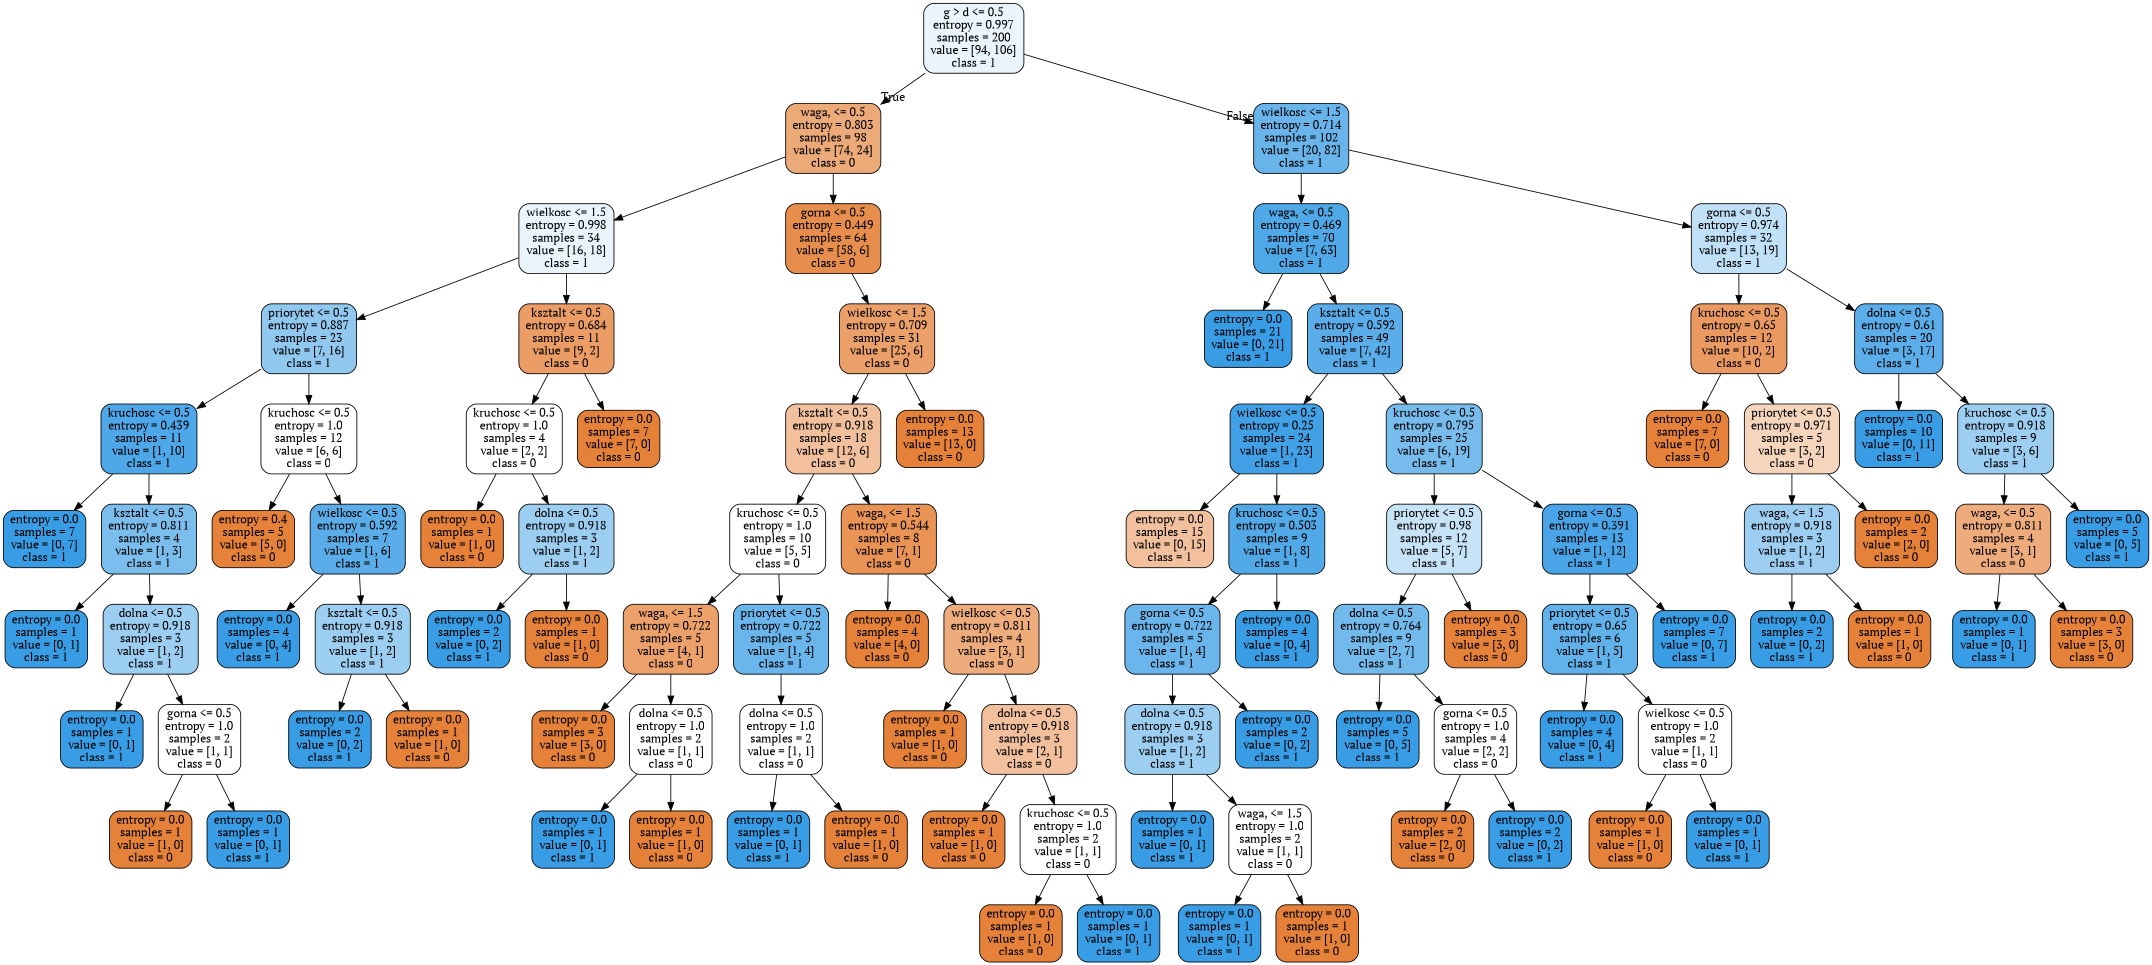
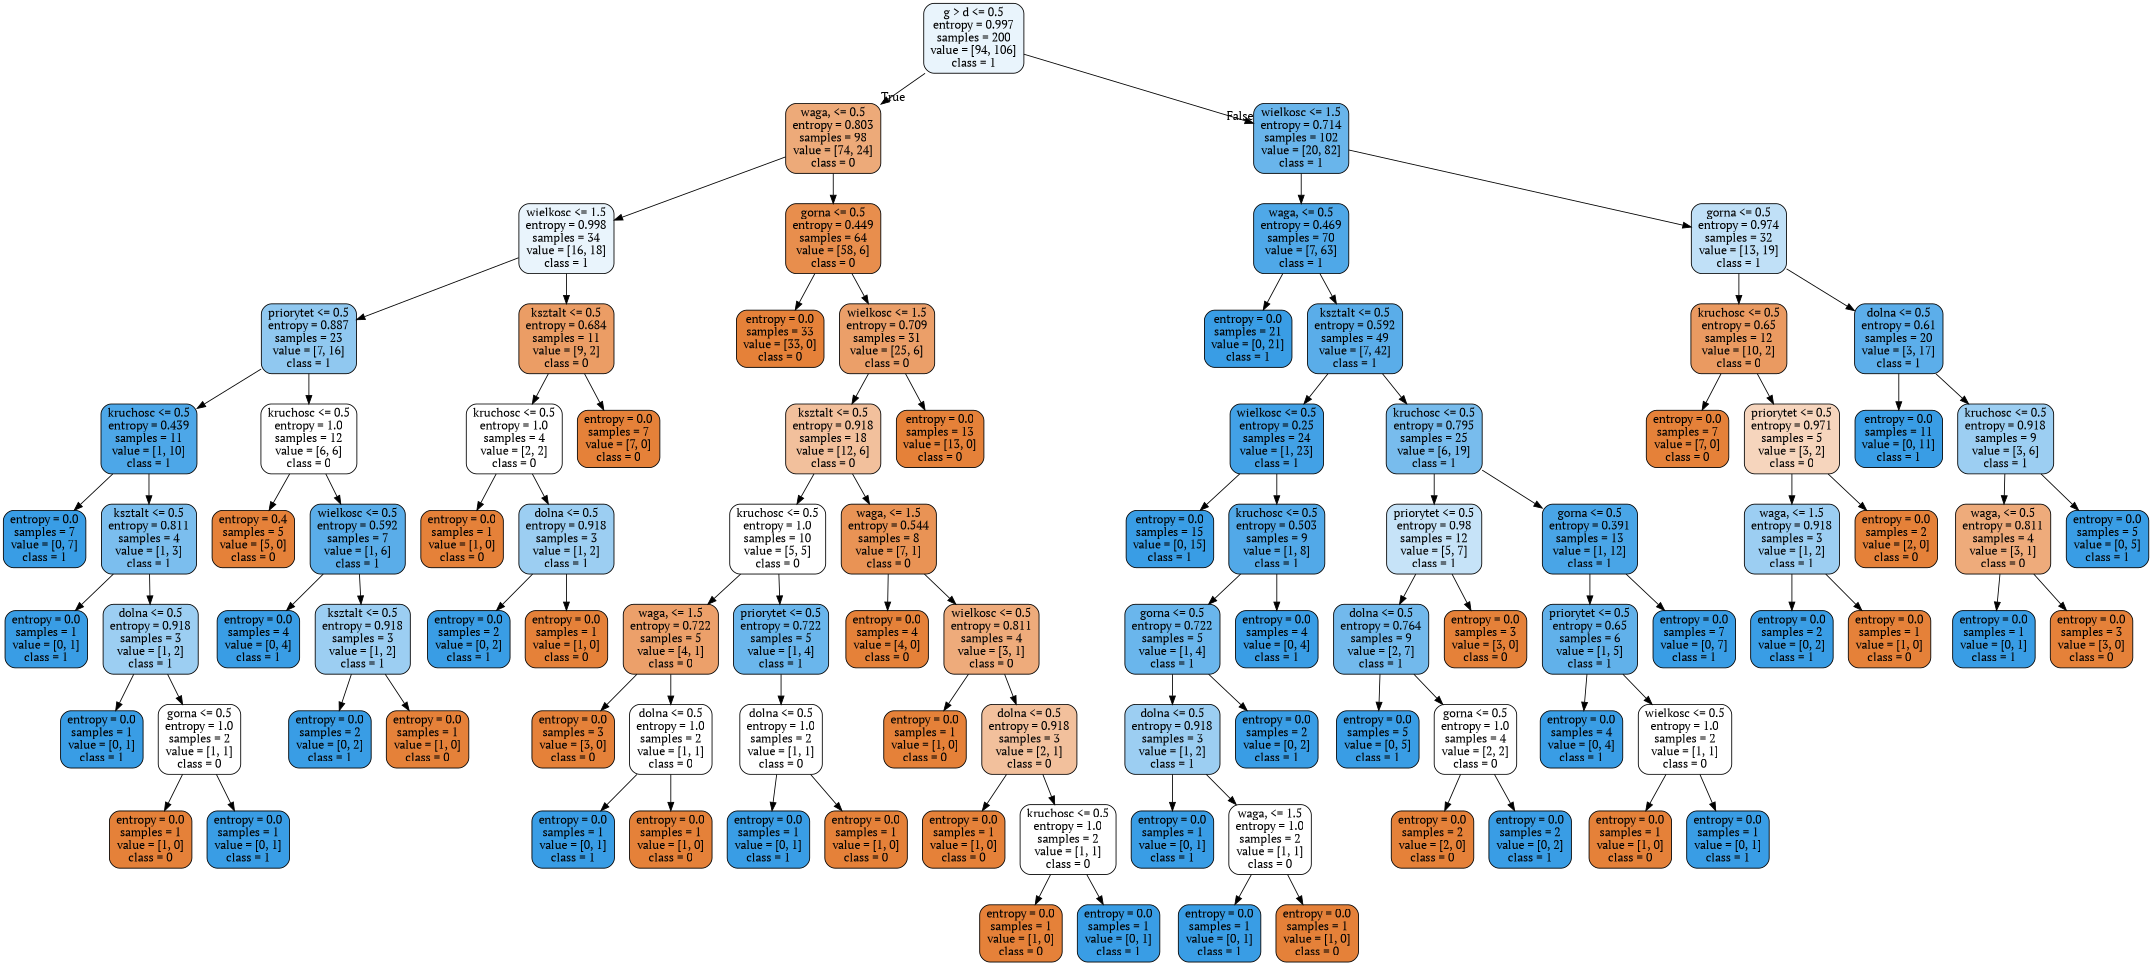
  digraph {
    fontname="PT Serif"
    node [color=black fillcolor="#399de5" fontname="PT Serif" shape=box style="filled, rounded"]
    edge [fontname="PT Serif"]
    n1 [fillcolor="#e9f4fc" label="g > d <= 0.5\nentropy = 0.997\nsamples = 200\nvalue = [94, 106]\nclass = 1"]
    n2 [fillcolor="#edaa79" label="waga, <= 0.5\nentropy = 0.803\nsamples = 98\nvalue = [74, 24]\nclass = 0"]
    n3 [fillcolor="#69b5eb" label="wielkosc <= 1.5\nentropy = 0.714\nsamples = 102\nvalue = [20, 82]\nclass = 1"]
    n4 [fillcolor="#e9f4fc" label="wielkosc <= 1.5\nentropy = 0.998\nsamples = 34\nvalue = [16, 18]\nclass = 1"]
    n5 [fillcolor="#e88e4d" label="gorna <= 0.5\nentropy = 0.449\nsamples = 64\nvalue = [58, 6]\nclass = 0"]
    n6 [fillcolor="#4fa8e8" label="waga, <= 0.5\nentropy = 0.469\nsamples = 70\nvalue = [7, 63]\nclass = 1"]
    n7 [fillcolor="#c0e0f7" label="gorna <= 0.5\nentropy = 0.974\nsamples = 32\nvalue = [13, 19]\nclass = 1"]
    n8 [fillcolor="#90c8f0" label="priorytet <= 0.5\nentropy = 0.887\nsamples = 23\nvalue = [7, 16]\nclass = 1"]
    n9 [fillcolor="#eb9d65" label="ksztalt <= 0.5\nentropy = 0.684\nsamples = 11\nvalue = [9, 2]\nclass = 0"]
+   n10 [fillcolor="#e58139" label="entropy = 0.0\nsamples = 33\nvalue = [33, 0]\nclass = 0"]
    n11 [fillcolor="#eb9f69" label="wielkosc <= 1.5\nentropy = 0.709\nsamples = 31\nvalue = [25, 6]\nclass = 0"]
    n12 [fillcolor="#4da7e8" label="kruchosc <= 0.5\nentropy = 0.439\nsamples = 11\nvalue = [1, 10]\nclass = 1"]
    n13 [fillcolor="#ffffff" label="kruchosc <= 0.5\nentropy = 1.0\nsamples = 12\nvalue = [6, 6]\nclass = 0"]
    n14 [fillcolor="#ffffff" label="kruchosc <= 0.5\nentropy = 1.0\nsamples = 4\nvalue = [2, 2]\nclass = 0"]
    n15 [fillcolor="#e58139" label="entropy = 0.0\nsamples = 7\nvalue = [7, 0]\nclass = 0"]
    n16 [label="entropy = 0.0\nsamples = 7\nvalue = [0, 7]\nclass = 1"]
    n17 [fillcolor="#7bbeee" label="ksztalt <= 0.5\nentropy = 0.811\nsamples = 4\nvalue = [1, 3]\nclass = 1"]
    n18 [fillcolor="#e58139" label="entropy = 0.4\nsamples = 5\nvalue = [5, 0]\nclass = 0"]
    n19 [fillcolor="#5aade9" label="wielkosc <= 0.5\nentropy = 0.592\nsamples = 7\nvalue = [1, 6]\nclass = 1"]
    n20 [label="entropy = 0.0\nsamples = 1\nvalue = [0, 1]\nclass = 1"]
    n21 [fillcolor="#9ccef2" label="dolna <= 0.5\nentropy = 0.918\nsamples = 3\nvalue = [1, 2]\nclass = 1"]
    n22 [label="entropy = 0.0\nsamples = 1\nvalue = [0, 1]\nclass = 1"]
    n23 [fillcolor="#ffffff" label="gorna <= 0.5\nentropy = 1.0\nsamples = 2\nvalue = [1, 1]\nclass = 0"]
    n24 [fillcolor="#e58139" label="entropy = 0.0\nsamples = 1\nvalue = [1, 0]\nclass = 0"]
    n25 [label="entropy = 0.0\nsamples = 1\nvalue = [0, 1]\nclass = 1"]
    n26 [label="entropy = 0.0\nsamples = 4\nvalue = [0, 4]\nclass = 1"]
    n27 [fillcolor="#9ccef2" label="ksztalt <= 0.5\nentropy = 0.918\nsamples = 3\nvalue = [1, 2]\nclass = 1"]
    n28 [label="entropy = 0.0\nsamples = 2\nvalue = [0, 2]\nclass = 1"]
    n29 [fillcolor="#e58139" label="entropy = 0.0\nsamples = 1\nvalue = [1, 0]\nclass = 0"]
    n30 [fillcolor="#e58139" label="entropy = 0.0\nsamples = 1\nvalue = [1, 0]\nclass = 0"]
    n31 [fillcolor="#9ccef2" label="dolna <= 0.5\nentropy = 0.918\nsamples = 3\nvalue = [1, 2]\nclass = 1"]
    n32 [label="entropy = 0.0\nsamples = 2\nvalue = [0, 2]\nclass = 1"]
    n33 [fillcolor="#e58139" label="entropy = 0.0\nsamples = 1\nvalue = [1, 0]\nclass = 0"]
    n34 [fillcolor="#f2c09c" label="ksztalt <= 0.5\nentropy = 0.918\nsamples = 18\nvalue = [12, 6]\nclass = 0"]
    n35 [fillcolor="#e58139" label="entropy = 0.0\nsamples = 13\nvalue = [13, 0]\nclass = 0"]
    n36 [fillcolor="#ffffff" label="kruchosc <= 0.5\nentropy = 1.0\nsamples = 10\nvalue = [5, 5]\nclass = 0"]
    n37 [fillcolor="#e99355" label="waga, <= 1.5\nentropy = 0.544\nsamples = 8\nvalue = [7, 1]\nclass = 0"]
    n38 [fillcolor="#eca06a" label="waga, <= 1.5\nentropy = 0.722\nsamples = 5\nvalue = [4, 1]\nclass = 0"]
    n39 [fillcolor="#6ab6ec" label="priorytet <= 0.5\nentropy = 0.722\nsamples = 5\nvalue = [1, 4]\nclass = 1"]
    n40 [fillcolor="#e58139" label="entropy = 0.0\nsamples = 4\nvalue = [4, 0]\nclass = 0"]
    n41 [fillcolor="#eeab7b" label="wielkosc <= 0.5\nentropy = 0.811\nsamples = 4\nvalue = [3, 1]\nclass = 0"]
    n42 [fillcolor="#e58139" label="entropy = 0.0\nsamples = 3\nvalue = [3, 0]\nclass = 0"]
    n43 [fillcolor="#ffffff" label="dolna <= 0.5\nentropy = 1.0\nsamples = 2\nvalue = [1, 1]\nclass = 0"]
    n44 [fillcolor="#ffffff" label="dolna <= 0.5\nentropy = 1.0\nsamples = 2\nvalue = [1, 1]\nclass = 0"]
    n45 [label="entropy = 0.0\nsamples = 1\nvalue = [0, 1]\nclass = 1"]
    n46 [fillcolor="#e58139" label="entropy = 0.0\nsamples = 1\nvalue = [1, 0]\nclass = 0"]
    n47 [label="entropy = 0.0\nsamples = 1\nvalue = [0, 1]\nclass = 1"]
    n48 [fillcolor="#e58139" label="entropy = 0.0\nsamples = 1\nvalue = [1, 0]\nclass = 0"]
    n49 [fillcolor="#e58139" label="entropy = 0.0\nsamples = 1\nvalue = [1, 0]\nclass = 0"]
    n50 [fillcolor="#f2c09c" label="dolna <= 0.5\nentropy = 0.918\nsamples = 3\nvalue = [2, 1]\nclass = 0"]
    n51 [fillcolor="#e58139" label="entropy = 0.0\nsamples = 1\nvalue = [1, 0]\nclass = 0"]
    n52 [fillcolor="#ffffff" label="kruchosc <= 0.5\nentropy = 1.0\nsamples = 2\nvalue = [1, 1]\nclass = 0"]
    n53 [fillcolor="#e58139" label="entropy = 0.0\nsamples = 1\nvalue = [1, 0]\nclass = 0"]
    n54 [label="entropy = 0.0\nsamples = 1\nvalue = [0, 1]\nclass = 1"]
    n55 [label="entropy = 0.0\nsamples = 21\nvalue = [0, 21]\nclass = 1"]
    n56 [fillcolor="#5aade9" label="ksztalt <= 0.5\nentropy = 0.592\nsamples = 49\nvalue = [7, 42]\nclass = 1"]
    n57 [fillcolor="#ea9a61" label="kruchosc <= 0.5\nentropy = 0.65\nsamples = 12\nvalue = [10, 2]\nclass = 0"]
    n58 [fillcolor="#5caeea" label="dolna <= 0.5\nentropy = 0.61\nsamples = 20\nvalue = [3, 17]\nclass = 1"]
    n59 [fillcolor="#42a1e6" label="wielkosc <= 0.5\nentropy = 0.25\nsamples = 24\nvalue = [1, 23]\nclass = 1"]
    n60 [fillcolor="#78bced" label="kruchosc <= 0.5\nentropy = 0.795\nsamples = 25\nvalue = [6, 19]\nclass = 1"]
-   n61 [fillcolor="#f2c09c" label="entropy = 0.0\nsamples = 15\nvalue = [0, 15]\nclass = 1"]
+   n61 [label="entropy = 0.0\nsamples = 15\nvalue = [0, 15]\nclass = 1"]
    n62 [fillcolor="#52a9e8" label="kruchosc <= 0.5\nentropy = 0.503\nsamples = 9\nvalue = [1, 8]\nclass = 1"]
    n63 [fillcolor="#c6e3f8" label="priorytet <= 0.5\nentropy = 0.98\nsamples = 12\nvalue = [5, 7]\nclass = 1"]
    n64 [fillcolor="#49a5e7" label="gorna <= 0.5\nentropy = 0.391\nsamples = 13\nvalue = [1, 12]\nclass = 1"]
    n65 [fillcolor="#6ab6ec" label="gorna <= 0.5\nentropy = 0.722\nsamples = 5\nvalue = [1, 4]\nclass = 1"]
    n66 [label="entropy = 0.0\nsamples = 4\nvalue = [0, 4]\nclass = 1"]
    n67 [fillcolor="#9ccef2" label="dolna <= 0.5\nentropy = 0.918\nsamples = 3\nvalue = [1, 2]\nclass = 1"]
    n68 [label="entropy = 0.0\nsamples = 2\nvalue = [0, 2]\nclass = 1"]
    n69 [label="entropy = 0.0\nsamples = 1\nvalue = [0, 1]\nclass = 1"]
    n70 [fillcolor="#ffffff" label="waga, <= 1.5\nentropy = 1.0\nsamples = 2\nvalue = [1, 1]\nclass = 0"]
    n71 [label="entropy = 0.0\nsamples = 1\nvalue = [0, 1]\nclass = 1"]
    n72 [fillcolor="#e58139" label="entropy = 0.0\nsamples = 1\nvalue = [1, 0]\nclass = 0"]
    n73 [fillcolor="#72b9ec" label="dolna <= 0.5\nentropy = 0.764\nsamples = 9\nvalue = [2, 7]\nclass = 1"]
    n74 [fillcolor="#e58139" label="entropy = 0.0\nsamples = 3\nvalue = [3, 0]\nclass = 0"]
    n75 [fillcolor="#61b1ea" label="priorytet <= 0.5\nentropy = 0.65\nsamples = 6\nvalue = [1, 5]\nclass = 1"]
    n76 [label="entropy = 0.0\nsamples = 7\nvalue = [0, 7]\nclass = 1"]
    n77 [label="entropy = 0.0\nsamples = 5\nvalue = [0, 5]\nclass = 1"]
    n78 [fillcolor="#ffffff" label="gorna <= 0.5\nentropy = 1.0\nsamples = 4\nvalue = [2, 2]\nclass = 0"]
    n79 [fillcolor="#e58139" label="entropy = 0.0\nsamples = 2\nvalue = [2, 0]\nclass = 0"]
    n80 [label="entropy = 0.0\nsamples = 2\nvalue = [0, 2]\nclass = 1"]
    n81 [label="entropy = 0.0\nsamples = 4\nvalue = [0, 4]\nclass = 1"]
    n82 [fillcolor="#ffffff" label="wielkosc <= 0.5\nentropy = 1.0\nsamples = 2\nvalue = [1, 1]\nclass = 0"]
    n83 [fillcolor="#e58139" label="entropy = 0.0\nsamples = 1\nvalue = [1, 0]\nclass = 0"]
    n84 [label="entropy = 0.0\nsamples = 1\nvalue = [0, 1]\nclass = 1"]
    n85 [fillcolor="#e58139" label="entropy = 0.0\nsamples = 7\nvalue = [7, 0]\nclass = 0"]
    n86 [fillcolor="#f6d5bd" label="priorytet <= 0.5\nentropy = 0.971\nsamples = 5\nvalue = [3, 2]\nclass = 0"]
-   n87 [label="entropy = 0.0\nsamples = 10\nvalue = [0, 11]\nclass = 1"]
+   n87 [label="entropy = 0.0\nsamples = 11\nvalue = [0, 11]\nclass = 1"]
    n88 [fillcolor="#9ccef2" label="kruchosc <= 0.5\nentropy = 0.918\nsamples = 9\nvalue = [3, 6]\nclass = 1"]
    n89 [fillcolor="#9ccef2" label="waga, <= 1.5\nentropy = 0.918\nsamples = 3\nvalue = [1, 2]\nclass = 1"]
    n90 [fillcolor="#e58139" label="entropy = 0.0\nsamples = 2\nvalue = [2, 0]\nclass = 0"]
    n91 [label="entropy = 0.0\nsamples = 2\nvalue = [0, 2]\nclass = 1"]
    n92 [fillcolor="#e58139" label="entropy = 0.0\nsamples = 1\nvalue = [1, 0]\nclass = 0"]
    n93 [fillcolor="#eeab7b" label="waga, <= 0.5\nentropy = 0.811\nsamples = 4\nvalue = [3, 1]\nclass = 0"]
    n94 [label="entropy = 0.0\nsamples = 5\nvalue = [0, 5]\nclass = 1"]
    n95 [label="entropy = 0.0\nsamples = 1\nvalue = [0, 1]\nclass = 1"]
    n96 [fillcolor="#e58139" label="entropy = 0.0\nsamples = 3\nvalue = [3, 0]\nclass = 0"]
    n1 -> n2 [headlabel=True labelangle=45 labeldistance=2.5]
    n1 -> n3 [headlabel=False labelangle=-45 labeldistance=2.5]
    n2 -> n4
    n2 -> n5
    n3 -> n6
    n3 -> n7
    n4 -> n8
    n4 -> n9
+   n5 -> n10
    n5 -> n11
    n6 -> n55
    n6 -> n56
    n7 -> n57
    n7 -> n58
    n8 -> n12
    n8 -> n13
    n9 -> n14
    n9 -> n15
    n11 -> n34
    n11 -> n35
    n12 -> n16
    n12 -> n17
    n13 -> n18
    n13 -> n19
    n14 -> n30
    n14 -> n31
    n17 -> n20
    n17 -> n21
    n19 -> n26
    n19 -> n27
    n21 -> n22
    n21 -> n23
    n23 -> n24
    n23 -> n25
    n27 -> n28
    n27 -> n29
    n31 -> n32
    n31 -> n33
    n34 -> n36
    n34 -> n37
    n36 -> n38
    n36 -> n39
    n37 -> n40
    n37 -> n41
    n38 -> n42
    n38 -> n43
    n39 -> n44
    n41 -> n49
    n41 -> n50
    n43 -> n45
    n43 -> n46
    n44 -> n47
    n44 -> n48
    n50 -> n51
    n50 -> n52
    n52 -> n53
    n52 -> n54
    n56 -> n59
    n56 -> n60
    n57 -> n85
    n57 -> n86
    n58 -> n87
    n58 -> n88
    n59 -> n61
    n59 -> n62
    n60 -> n63
    n60 -> n64
    n62 -> n65
    n62 -> n66
    n63 -> n73
    n63 -> n74
    n64 -> n75
    n64 -> n76
    n65 -> n67
    n65 -> n68
    n67 -> n69
    n67 -> n70
    n70 -> n71
    n70 -> n72
    n73 -> n77
    n73 -> n78
    n75 -> n81
    n75 -> n82
    n78 -> n79
    n78 -> n80
    n82 -> n83
    n82 -> n84
    n86 -> n89
    n86 -> n90
    n88 -> n93
    n88 -> n94
    n89 -> n91
    n89 -> n92
    n93 -> n95
    n93 -> n96
  }
